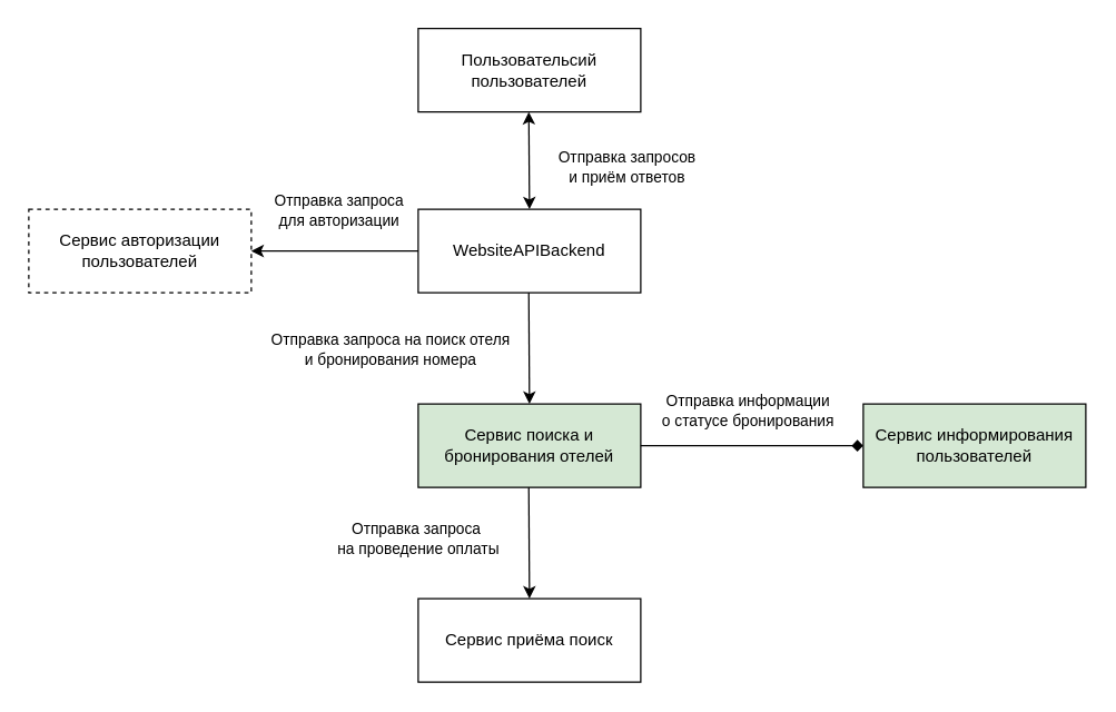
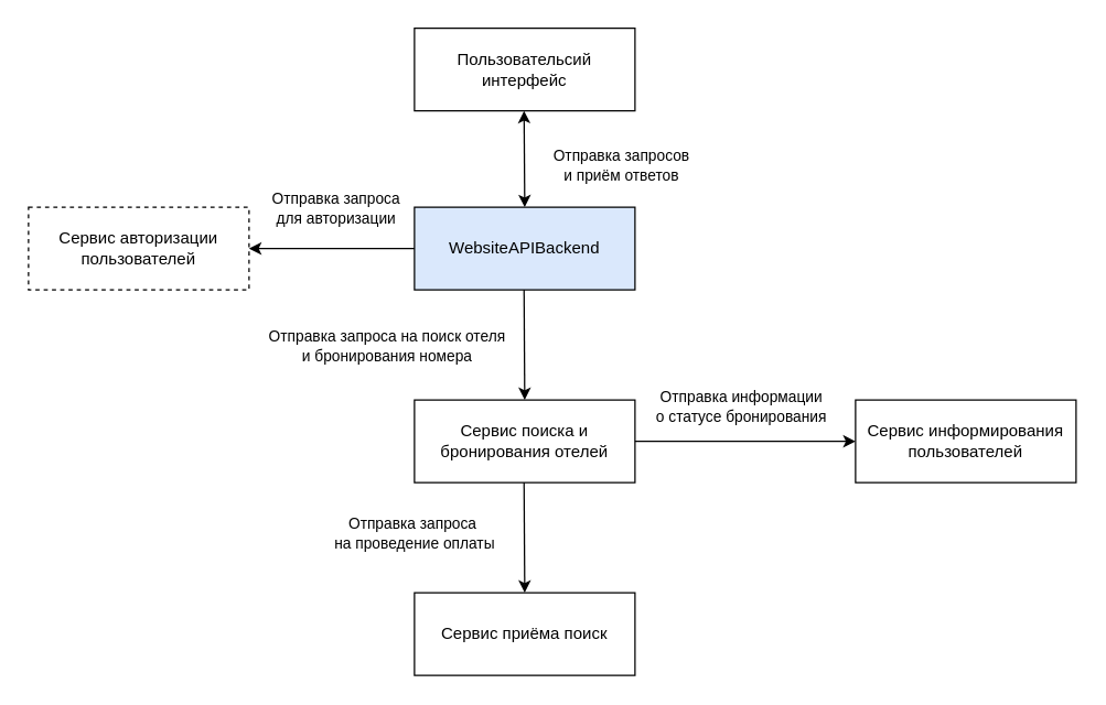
  <mxCell id="0" />
  <mxCell id="1" parent="0" />
- <mxCell id="2" value="Пользовательсий пользователей" style="rounded=0;whiteSpace=wrap;html=1;" parent="1" vertex="1"><mxGeometry x="300" y="20" width="160" height="60" as="geometry" /></mxCell>
- <mxCell id="3" value="&lt;div style=&quot;text-align: left;&quot;&gt;&lt;span style=&quot;background-color: initial;&quot;&gt;WebsiteAPIBackend&lt;/span&gt;&lt;/div&gt;" style="rounded=0;whiteSpace=wrap;html=1;" parent="1" vertex="1"><mxGeometry x="300" y="150" width="160" height="60" as="geometry" /></mxCell>
+ <mxCell id="2" value="Пользовательсий интерфейс" style="rounded=0;whiteSpace=wrap;html=1;" parent="1" vertex="1"><mxGeometry x="300" y="20" width="160" height="60" as="geometry" /></mxCell>
+ <mxCell id="3" value="&lt;div style=&quot;text-align: left;&quot;&gt;&lt;span style=&quot;background-color: initial;&quot;&gt;WebsiteAPIBackend&lt;/span&gt;&lt;/div&gt;" style="rounded=0;whiteSpace=wrap;html=1;fillColor=#dae8fc;" parent="1" vertex="1"><mxGeometry x="300" y="150" width="160" height="60" as="geometry" /></mxCell>
  <mxCell id="4" value="" style="endArrow=classic;html=1;entryX=0.5;entryY=0;entryDx=0;entryDy=0;startArrow=classic;startFill=1;" parent="1" target="3" edge="1"><mxGeometry width="50" height="50" relative="1" as="geometry"><mxPoint x="379.5" y="80" as="sourcePoint" /><mxPoint x="379.5" y="190" as="targetPoint" /><Array as="points" /></mxGeometry></mxCell>
  <mxCell id="5" value="Отправка запросов&lt;br&gt;и приём ответов" style="edgeLabel;html=1;align=center;verticalAlign=middle;resizable=0;points=[];" parent="4" vertex="1" connectable="0"><mxGeometry x="-0.167" y="2" relative="1" as="geometry"><mxPoint x="68" y="11" as="offset" /></mxGeometry></mxCell>
- <mxCell id="6" value="Сервис поиска и бронирования отелей" style="rounded=0;whiteSpace=wrap;html=1;fillColor=#d5e8d4;" parent="1" vertex="1"><mxGeometry x="300" y="290" width="160" height="60" as="geometry" /></mxCell>
+ <mxCell id="6" value="Сервис поиска и бронирования отелей" style="rounded=0;whiteSpace=wrap;html=1;" parent="1" vertex="1"><mxGeometry x="300" y="290" width="160" height="60" as="geometry" /></mxCell>
  <mxCell id="7" value="" style="endArrow=classic;html=1;entryX=0.5;entryY=0;entryDx=0;entryDy=0;" parent="1" target="6" edge="1"><mxGeometry width="50" height="50" relative="1" as="geometry"><mxPoint x="379.5" y="210" as="sourcePoint" /><mxPoint x="380" y="270" as="targetPoint" /></mxGeometry></mxCell>
  <mxCell id="8" value="Отправка запроса на поиск отеля&lt;br&gt;и бронирования номера" style="edgeLabel;html=1;align=center;verticalAlign=middle;resizable=0;points=[];" parent="7" vertex="1" connectable="0"><mxGeometry x="-0.313" y="-1" relative="1" as="geometry"><mxPoint x="-99" y="13" as="offset" /></mxGeometry></mxCell>
  <mxCell id="9" value="Сервис приёма поиск" style="rounded=0;whiteSpace=wrap;html=1;" parent="1" vertex="1"><mxGeometry x="300" y="430" width="160" height="60" as="geometry" /></mxCell>
  <mxCell id="10" value="" style="endArrow=classic;html=1;entryX=0.5;entryY=0;entryDx=0;entryDy=0;" parent="1" target="9" edge="1"><mxGeometry width="50" height="50" relative="1" as="geometry"><mxPoint x="379.5" y="350" as="sourcePoint" /><mxPoint x="380" y="400" as="targetPoint" /></mxGeometry></mxCell>
  <mxCell id="11" value="Отправка запроса&amp;nbsp;&lt;br&gt;на проведение оплаты" style="edgeLabel;html=1;align=center;verticalAlign=middle;resizable=0;points=[];" parent="10" vertex="1" connectable="0"><mxGeometry x="-0.075" y="1" relative="1" as="geometry"><mxPoint x="-81" as="offset" /></mxGeometry></mxCell>
  <mxCell id="12" value="Сервис авторизации пользователей" style="rounded=0;whiteSpace=wrap;html=1;dashed=1;" parent="1" vertex="1"><mxGeometry x="20" y="150" width="160" height="60" as="geometry" /></mxCell>
  <mxCell id="13" value="" style="endArrow=classic;html=1;entryX=1;entryY=0.5;entryDx=0;entryDy=0;" parent="1" target="12" edge="1"><mxGeometry width="50" height="50" relative="1" as="geometry"><mxPoint x="300" y="180" as="sourcePoint" /><mxPoint x="200" y="180" as="targetPoint" /><Array as="points" /></mxGeometry></mxCell>
  <mxCell id="14" value="Отправка запроса &lt;br&gt;для авторизации" style="edgeLabel;html=1;align=center;verticalAlign=middle;resizable=0;points=[];" parent="13" vertex="1" connectable="0"><mxGeometry x="-0.033" y="-2" relative="1" as="geometry"><mxPoint y="-28" as="offset" /></mxGeometry></mxCell>
- <mxCell id="15" value="Сервис информирования пользователей" style="rounded=0;whiteSpace=wrap;html=1;fillColor=#d5e8d4;" parent="1" vertex="1"><mxGeometry x="620" y="290" width="160" height="60" as="geometry" /></mxCell>
- <mxCell id="16" value="" style="endArrow=diamond;html=1;entryX=0;entryY=0.5;entryDx=0;entryDy=0;exitX=1;exitY=0.5;exitDx=0;exitDy=0;" edge="1" parent="1" source="6" target="15"><mxGeometry width="50" height="50" relative="1" as="geometry"><mxPoint x="486" y="320" as="sourcePoint" /><mxPoint x="536" y="280" as="targetPoint" /></mxGeometry></mxCell>
+ <mxCell id="15" value="Сервис информирования пользователей" style="rounded=0;whiteSpace=wrap;html=1;" parent="1" vertex="1"><mxGeometry x="620" y="290" width="160" height="60" as="geometry" /></mxCell>
+ <mxCell id="16" value="" style="endArrow=classic;html=1;entryX=0;entryY=0.5;entryDx=0;entryDy=0;exitX=1;exitY=0.5;exitDx=0;exitDy=0;" edge="1" parent="1" source="6" target="15"><mxGeometry width="50" height="50" relative="1" as="geometry"><mxPoint x="486" y="320" as="sourcePoint" /><mxPoint x="536" y="280" as="targetPoint" /></mxGeometry></mxCell>
  <mxCell id="17" value="Отправка информации &lt;br&gt;о статусе бронирования" style="edgeLabel;html=1;align=center;verticalAlign=middle;resizable=0;points=[];" vertex="1" connectable="0" parent="16"><mxGeometry x="-0.201" relative="1" as="geometry"><mxPoint x="12" y="-26" as="offset" /></mxGeometry></mxCell>
